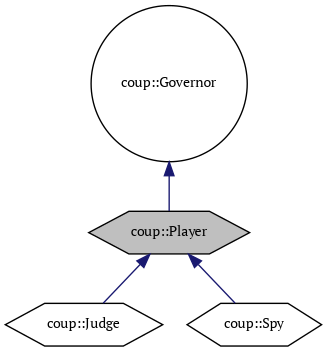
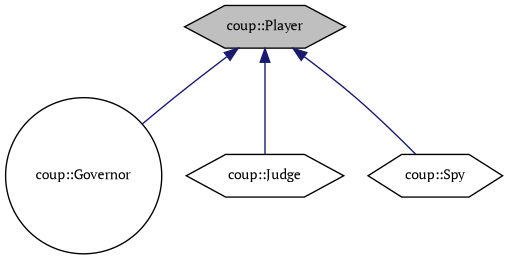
  digraph {
    fontname="PT Serif"
    node [color=black fillcolor=white fontname="PT Serif" fontsize=10 shape=hexagon style=filled]
    edge [color=midnightblue dir=back fontname="PT Serif" fontsize=10 labelfontname=Helvetica labelfontsize=10 style=solid]
    n1 [fillcolor=grey75 fontcolor=black height=0.2 label="coup::Player" width=0.4]
    n2 [height=0.2 label="coup::Governor" shape=circle width=0.4]
    n3 [height=0.2 label="coup::Judge" width=0.4]
    n4 [height=0.2 label="coup::Spy" width=0.4]
-   n2 -> n1
+   n1 -> n2
    n1 -> n3
    n1 -> n4
  }
